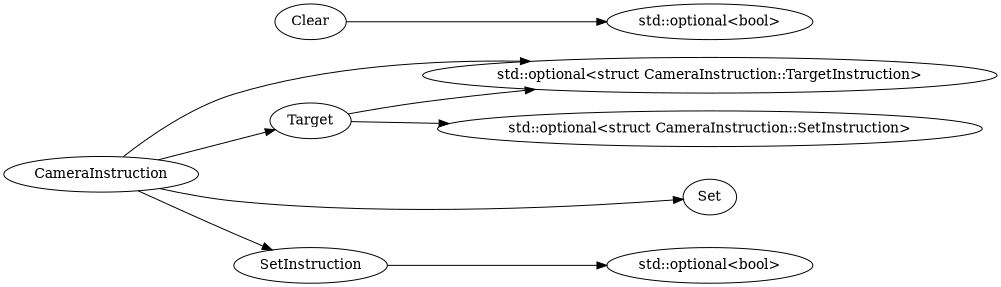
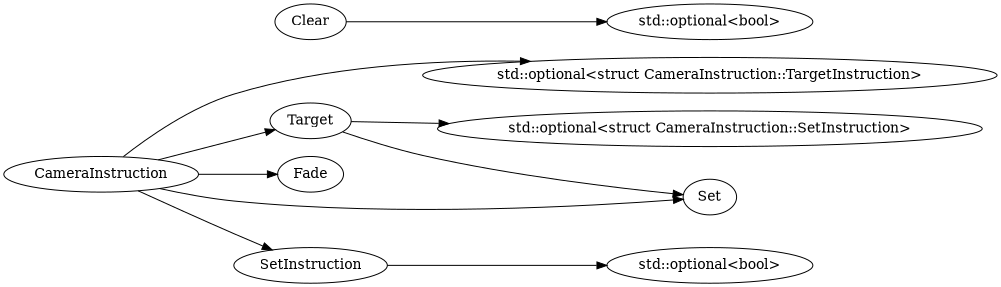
  digraph {
    rankdir=LR
    n1 [label="std::optional<struct CameraInstruction::SetInstruction>"]
    n2 [label="std::optional<bool>"]
    n3 [label="std::optional<struct CameraInstruction::TargetInstruction>"]
    n4 [label="std::optional<bool>"]
    n5 [label=CameraInstruction]
    n6 [label=Set]
+   n7 [label=Fade]
    n8 [label=Target]
    n9 [label=SetInstruction]
    n10 [label=Clear]
    subgraph sub_1 {
      rank=max
      n1
      n2
      n3
      n4
    }
    n5 -> n3
    n5 -> n6
+   n5 -> n7
    n5 -> n8
    n5 -> n9
    n8 -> n1
-   n8 -> n3
+   n8 -> n6
    n9 -> n4
    n10 -> n2
  }
